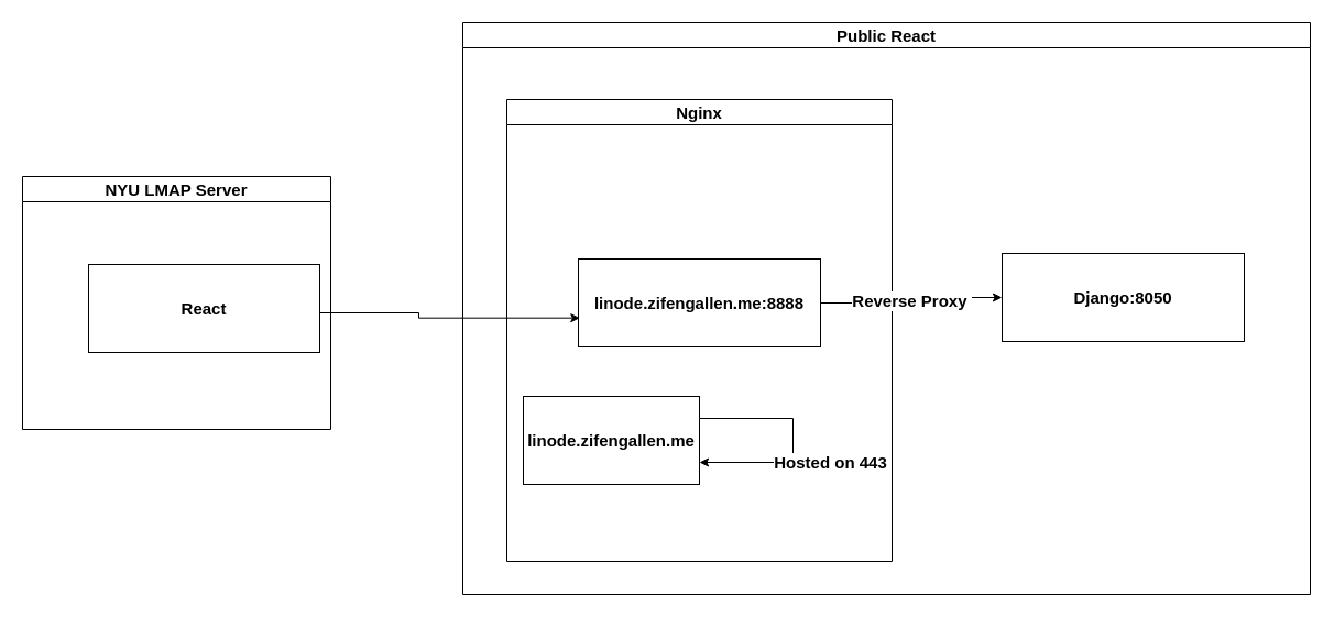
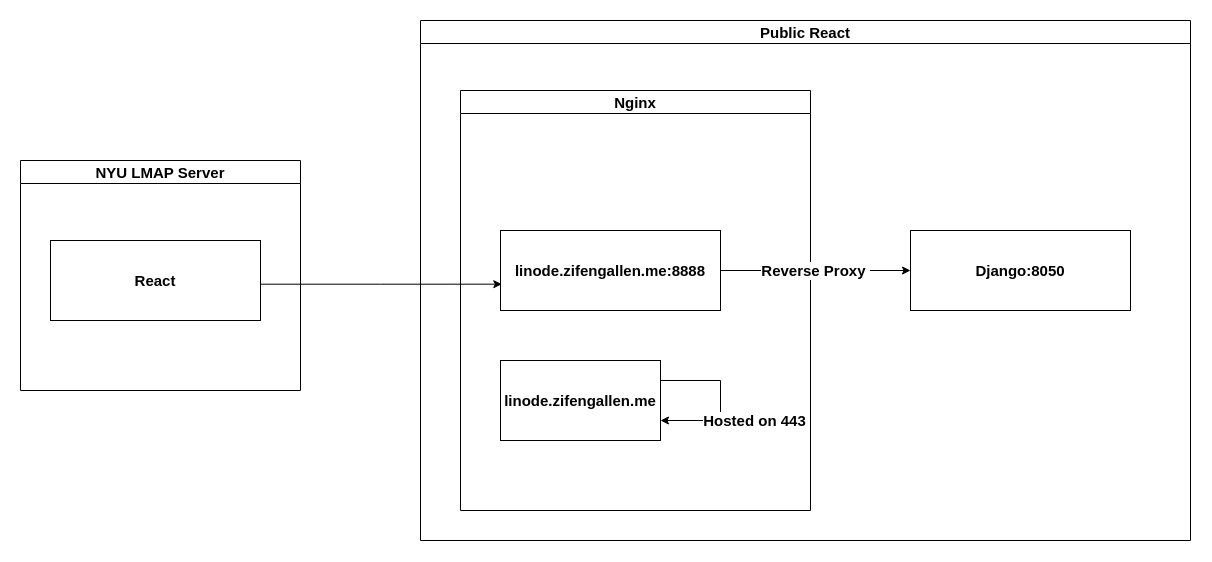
  <mxCell id="0" />
  <mxCell id="1" parent="0" />
  <mxCell id="2" value="Public React" style="swimlane;fontSize=15;align=center;fontStyle=1;verticalAlign=middle;" parent="1" vertex="1"><mxGeometry x="420" y="20" width="770" height="520" as="geometry"><mxRectangle x="70" y="150" width="120" height="30" as="alternateBounds" /></mxGeometry></mxCell>
  <mxCell id="3" value="Nginx" style="swimlane;fontSize=15;align=center;verticalAlign=middle;" parent="2" vertex="1"><mxGeometry x="40" y="70" width="350" height="420" as="geometry" /></mxCell>
- <mxCell id="4" value="&lt;b style=&quot;font-size: 15px;&quot;&gt;linode.zifengallen.me&lt;/b&gt;" style="rounded=0;whiteSpace=wrap;html=1;fontSize=15;fontColor=#000000;align=center;verticalAlign=middle;" parent="3" vertex="1"><mxGeometry x="15" y="270" width="160" height="80" as="geometry" /></mxCell>
- <mxCell id="5" value="&lt;b&gt;linode&lt;/b&gt;&lt;b style=&quot;font-size: 15px;&quot;&gt;.zifengallen.me:8888&lt;br&gt;&lt;/b&gt;" style="rounded=0;whiteSpace=wrap;html=1;fontSize=15;fontColor=#000000;align=center;verticalAlign=middle;" parent="3" vertex="1"><mxGeometry x="65" y="145" width="220" height="80" as="geometry" /></mxCell>
+ <mxCell id="4" value="&lt;b style=&quot;font-size: 15px;&quot;&gt;linode.zifengallen.me&lt;/b&gt;" style="rounded=0;whiteSpace=wrap;html=1;fontSize=15;fontColor=#000000;align=center;verticalAlign=middle;" parent="3" vertex="1"><mxGeometry x="40" y="270" width="160" height="80" as="geometry" /></mxCell>
+ <mxCell id="5" value="&lt;b&gt;linode&lt;/b&gt;&lt;b style=&quot;font-size: 15px;&quot;&gt;.zifengallen.me:8888&lt;br&gt;&lt;/b&gt;" style="rounded=0;whiteSpace=wrap;html=1;fontSize=15;fontColor=#000000;align=center;verticalAlign=middle;" parent="3" vertex="1"><mxGeometry x="40" y="140" width="220" height="80" as="geometry" /></mxCell>
  <mxCell id="6" style="edgeStyle=orthogonalEdgeStyle;rounded=0;orthogonalLoop=1;jettySize=auto;html=1;align=center;verticalAlign=middle;" parent="3" source="4" target="4" edge="1"><mxGeometry relative="1" as="geometry"><mxPoint x="210" y="320" as="targetPoint" /><Array as="points"><mxPoint x="260" y="290" /><mxPoint x="260" y="330" /></Array></mxGeometry></mxCell>
  <mxCell id="7" value="&lt;b&gt;&lt;font style=&quot;font-size: 15px;&quot;&gt;Hosted on 443&lt;/font&gt;&lt;/b&gt;" style="edgeLabel;html=1;align=center;verticalAlign=middle;resizable=0;points=[];" parent="6" vertex="1" connectable="0"><mxGeometry relative="1" as="geometry"><mxPoint x="33" y="19" as="offset" /></mxGeometry></mxCell>
  <mxCell id="8" value="&lt;b style=&quot;font-size: 15px;&quot;&gt;Django:8050&lt;br&gt;&lt;/b&gt;" style="rounded=0;whiteSpace=wrap;html=1;fontSize=15;fontColor=#000000;align=center;verticalAlign=middle;" parent="2" vertex="1"><mxGeometry x="490" y="210" width="220" height="80" as="geometry" /></mxCell>
  <mxCell id="9" value="&lt;b style=&quot;font-size: 15px;&quot;&gt;Reverse Proxy&amp;nbsp;&lt;/b&gt;" style="edgeStyle=orthogonalEdgeStyle;rounded=0;orthogonalLoop=1;jettySize=auto;html=1;entryX=0;entryY=0.5;entryDx=0;entryDy=0;align=center;verticalAlign=middle;" parent="2" source="5" target="8" edge="1"><mxGeometry relative="1" as="geometry"><mxPoint x="520" y="320" as="targetPoint" /></mxGeometry></mxCell>
  <mxCell id="10" value="NYU LMAP Server" style="swimlane;fontSize=15;verticalAlign=middle;align=center;" parent="1" vertex="1"><mxGeometry x="20" y="160" width="280" height="230" as="geometry" /></mxCell>
- <mxCell id="11" value="&lt;b style=&quot;font-size: 15px;&quot;&gt;React&lt;br&gt;&lt;/b&gt;" style="rounded=0;whiteSpace=wrap;html=1;fontSize=15;fontColor=#000000;align=center;verticalAlign=middle;" parent="10" vertex="1"><mxGeometry x="60" y="80" width="210" height="80" as="geometry" /></mxCell>
+ <mxCell id="11" value="&lt;b style=&quot;font-size: 15px;&quot;&gt;React&lt;br&gt;&lt;/b&gt;" style="rounded=0;whiteSpace=wrap;html=1;fontSize=15;fontColor=#000000;align=center;verticalAlign=middle;" parent="10" vertex="1"><mxGeometry x="30" y="80" width="210" height="80" as="geometry" /></mxCell>
  <mxCell id="12" style="edgeStyle=orthogonalEdgeStyle;rounded=0;orthogonalLoop=1;jettySize=auto;html=1;entryX=0.006;entryY=0.671;entryDx=0;entryDy=0;entryPerimeter=0;fontSize=15;align=center;verticalAlign=middle;" parent="1" source="11" target="5" edge="1"><mxGeometry relative="1" as="geometry"><Array as="points"><mxPoint x="380" y="284" /></Array></mxGeometry></mxCell>
